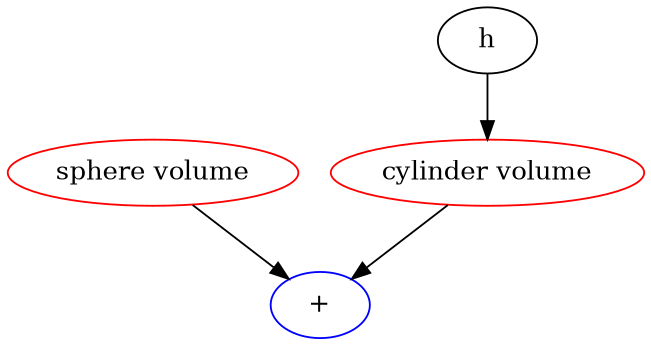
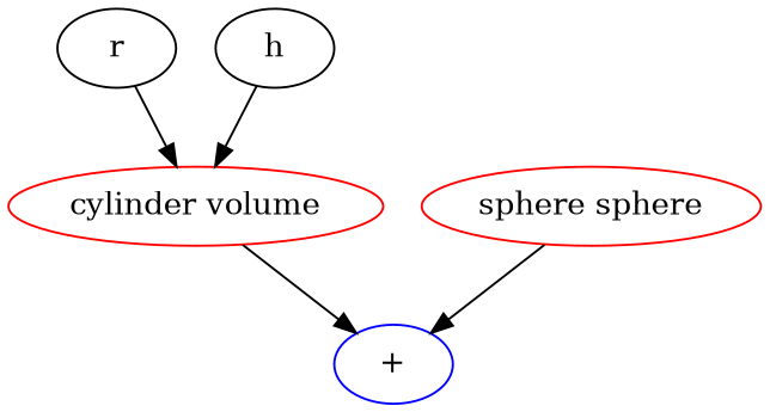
  digraph {
+   n1 [label=r]
    n2 [color=red label="cylinder volume"]
-   n3 [color=red label="sphere volume"]
+   n3 [color=red label="sphere sphere"]
    n4 [color=blue label="+"]
    n5 [label=h]
+   n1 -> n2
    n2 -> n4
    n3 -> n4
    n5 -> n2
  }
